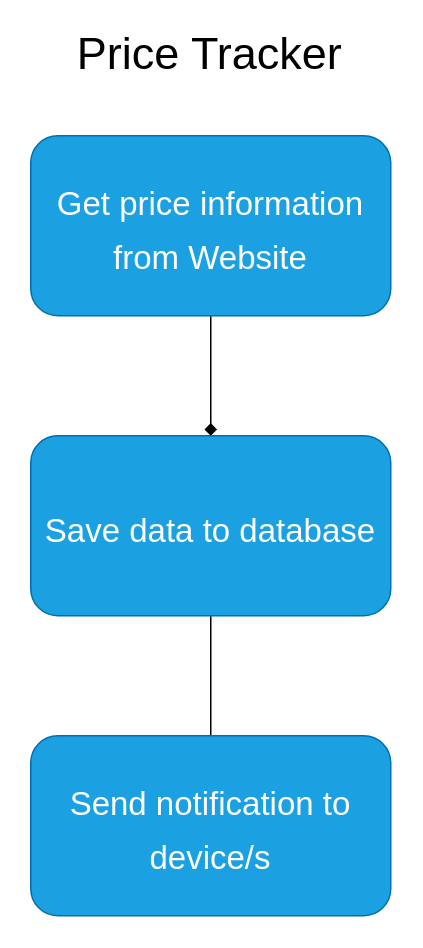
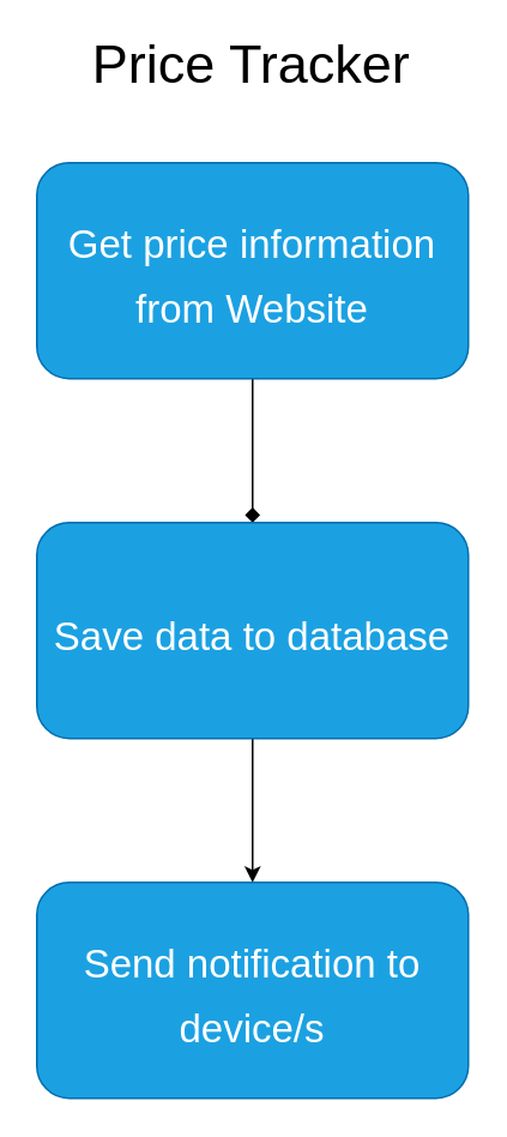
  <mxCell id="0" />
  <mxCell id="1" parent="0" />
  <mxCell id="2" value="Price Tracker" style="text;align=center;html=1;verticalAlign=middle;whiteSpace=wrap;rounded=0;fontSize=30;fontColor=#000000;" parent="1" vertex="1"><mxGeometry x="29" y="20" width="221" height="30" as="geometry" /></mxCell>
  <mxCell id="3" value="" style="edgeStyle=none;html=1;fontSize=22;strokeColor=#000000;endArrow=diamond;" parent="1" source="4" target="6" edge="1"><mxGeometry relative="1" as="geometry" /></mxCell>
  <mxCell id="4" value="&lt;font style=&quot;font-size: 22px;&quot;&gt;Get price information from Website&lt;/font&gt;" style="rounded=1;whiteSpace=wrap;html=1;fontSize=30;fillColor=#1ba1e2;fontColor=#ffffff;strokeColor=#006EAF;" parent="1" vertex="1"><mxGeometry x="20" y="90" width="240" height="120" as="geometry" /></mxCell>
- <mxCell id="5" value="" style="edgeStyle=none;html=1;fontSize=22;strokeColor=#000000;endArrow=none;" parent="1" source="6" target="7" edge="1"><mxGeometry relative="1" as="geometry" /></mxCell>
+ <mxCell id="5" value="" style="edgeStyle=none;html=1;fontSize=22;strokeColor=#000000;" parent="1" source="6" target="7" edge="1"><mxGeometry relative="1" as="geometry" /></mxCell>
  <mxCell id="6" value="&lt;font style=&quot;font-size: 22px;&quot;&gt;Save data to database&lt;/font&gt;" style="rounded=1;whiteSpace=wrap;html=1;fontSize=30;fillColor=#1ba1e2;fontColor=#ffffff;strokeColor=#006EAF;" parent="1" vertex="1"><mxGeometry x="20" y="290" width="240" height="120" as="geometry" /></mxCell>
  <mxCell id="7" value="&lt;font style=&quot;font-size: 22px;&quot;&gt;Send notification to device/s&lt;/font&gt;" style="rounded=1;whiteSpace=wrap;html=1;fontSize=30;fillColor=#1ba1e2;fontColor=#ffffff;strokeColor=#006EAF;" parent="1" vertex="1"><mxGeometry x="20" y="490" width="240" height="120" as="geometry" /></mxCell>
